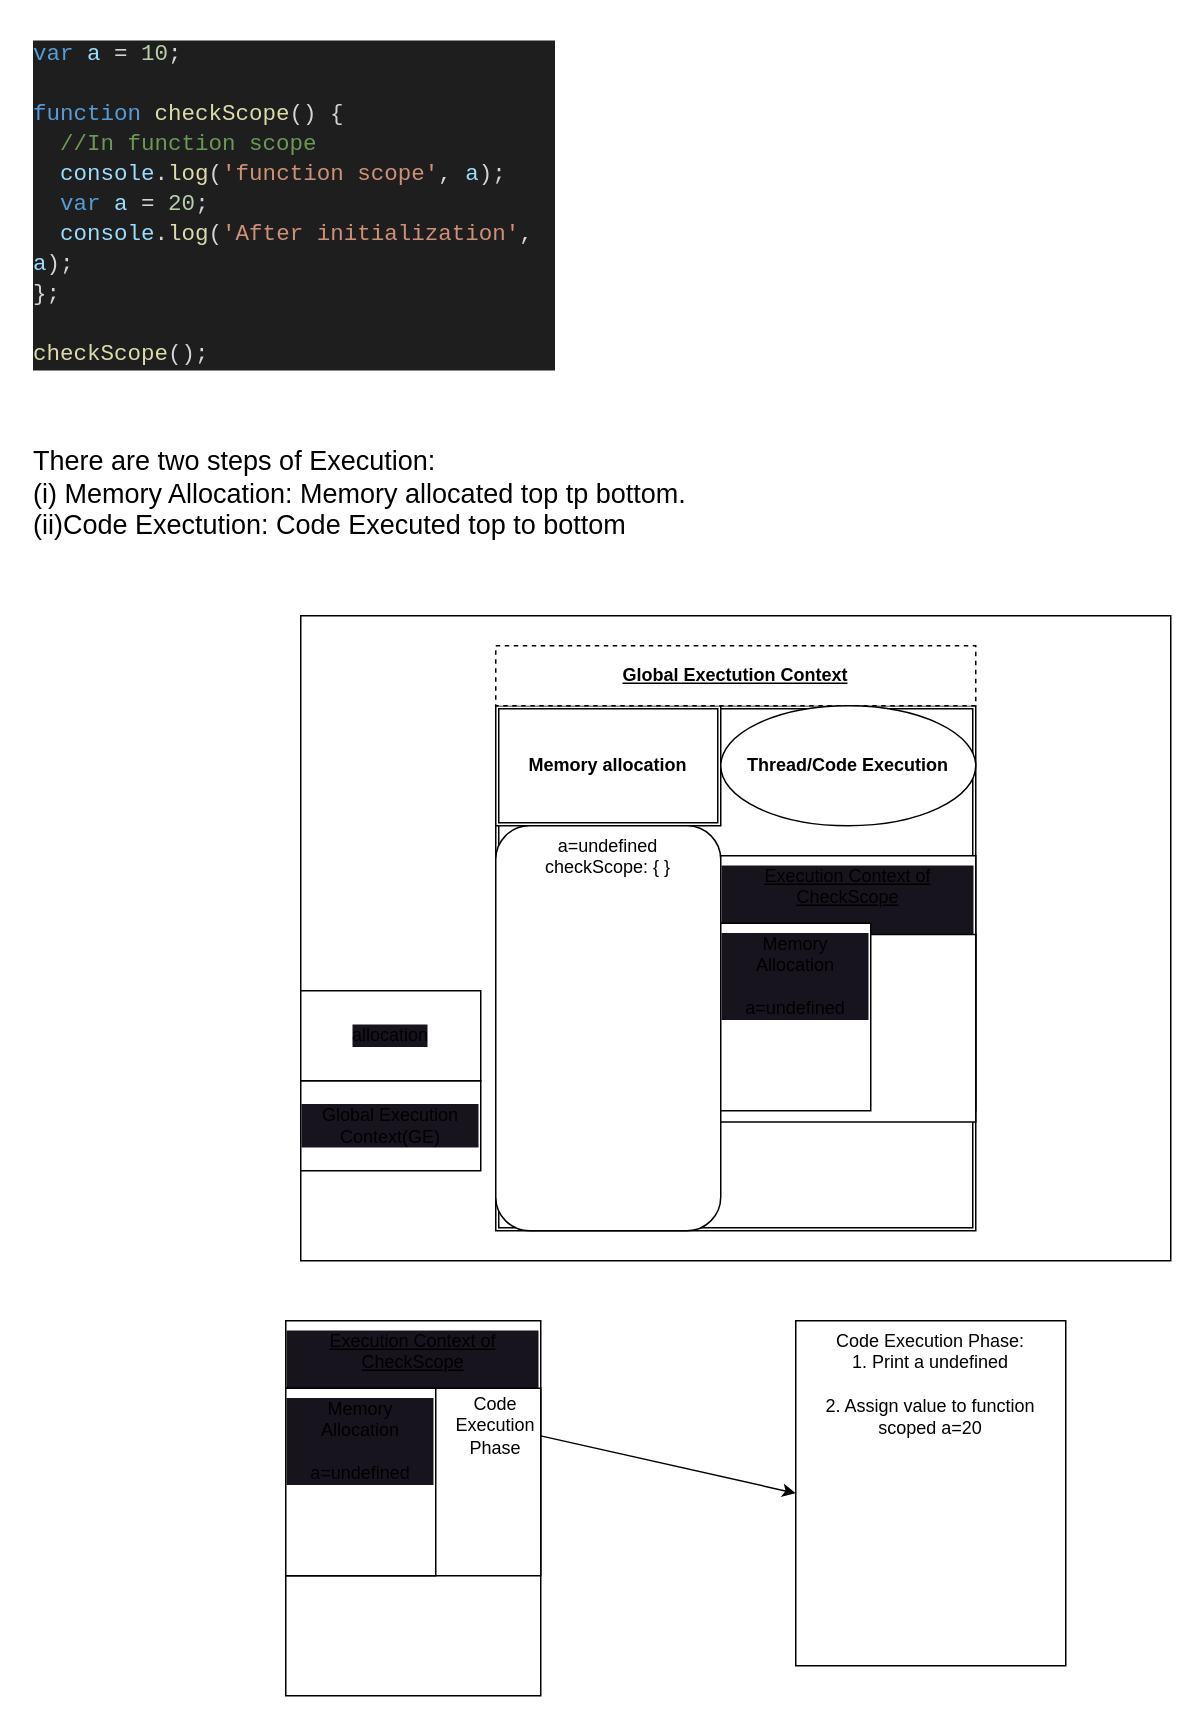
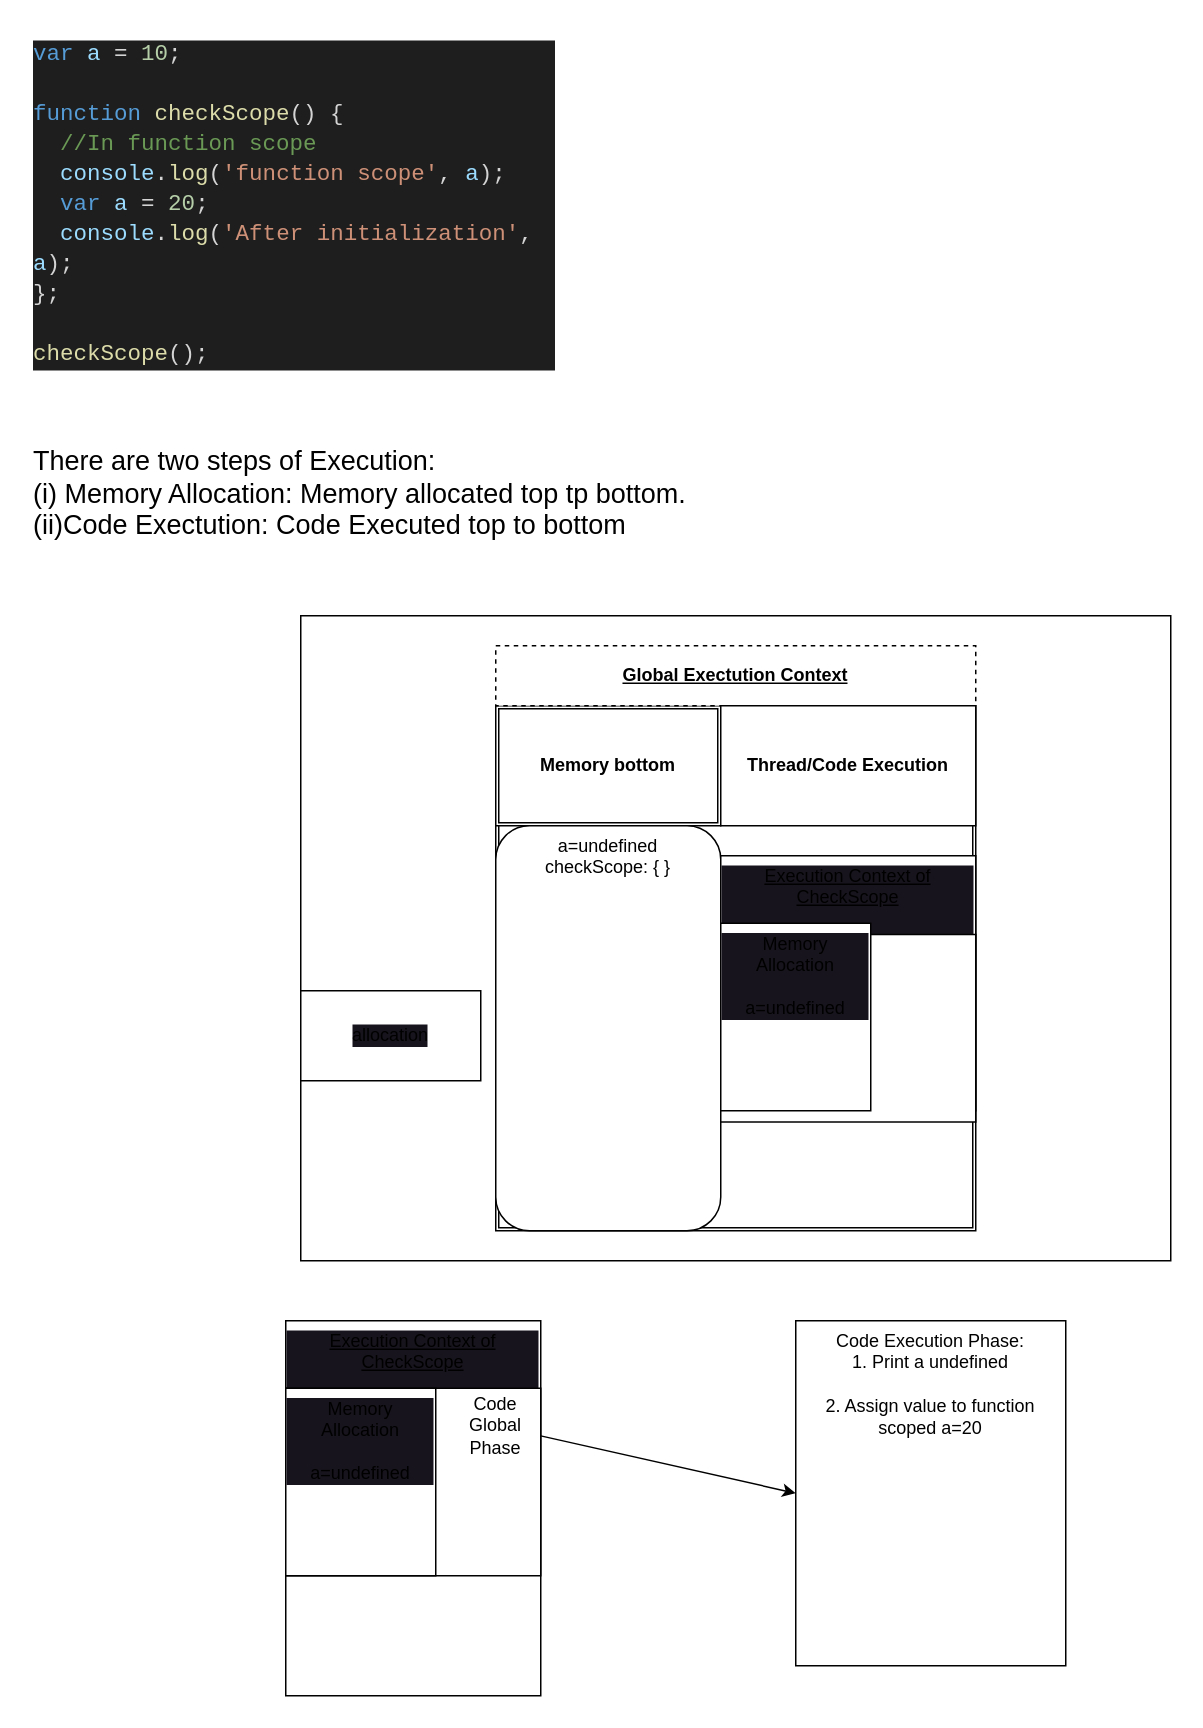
  <mxCell id="0" />
  <mxCell id="1" parent="0" />
  <mxCell id="2" value="" style="rounded=0;whiteSpace=wrap;html=1;verticalAlign=top;movable=0;resizable=0;rotatable=0;deletable=0;editable=0;connectable=0;" parent="1" vertex="1"><mxGeometry x="200" y="410" width="580" height="430" as="geometry" /></mxCell>
  <mxCell id="3" value="&lt;div style=&quot;color: rgb(212, 212, 212); background-color: rgb(30, 30, 30); font-family: Consolas, &amp;quot;Courier New&amp;quot;, monospace; font-weight: normal; font-size: 15px; line-height: 20px;&quot;&gt;&lt;div&gt;&lt;span style=&quot;color: #569cd6;&quot;&gt;var&lt;/span&gt;&lt;span style=&quot;color: #d4d4d4;&quot;&gt; &lt;/span&gt;&lt;span style=&quot;color: #9cdcfe;&quot;&gt;a&lt;/span&gt;&lt;span style=&quot;color: #d4d4d4;&quot;&gt; = &lt;/span&gt;&lt;span style=&quot;color: #b5cea8;&quot;&gt;10&lt;/span&gt;&lt;span style=&quot;color: #d4d4d4;&quot;&gt;;&lt;/span&gt;&lt;/div&gt;&lt;br&gt;&lt;div&gt;&lt;span style=&quot;color: #569cd6;&quot;&gt;function&lt;/span&gt;&lt;span style=&quot;color: #d4d4d4;&quot;&gt; &lt;/span&gt;&lt;span style=&quot;color: #dcdcaa;&quot;&gt;checkScope&lt;/span&gt;&lt;span style=&quot;color: #d4d4d4;&quot;&gt;() {&lt;/span&gt;&lt;/div&gt;&lt;div&gt;&lt;span style=&quot;color: #d4d4d4;&quot;&gt;&amp;nbsp; &lt;/span&gt;&lt;span style=&quot;color: #6a9955;&quot;&gt;//In function scope&lt;/span&gt;&lt;/div&gt;&lt;div&gt;&lt;span style=&quot;color: #d4d4d4;&quot;&gt;&amp;nbsp; &lt;/span&gt;&lt;span style=&quot;color: #9cdcfe;&quot;&gt;console&lt;/span&gt;&lt;span style=&quot;color: #d4d4d4;&quot;&gt;.&lt;/span&gt;&lt;span style=&quot;color: #dcdcaa;&quot;&gt;log&lt;/span&gt;&lt;span style=&quot;color: #d4d4d4;&quot;&gt;(&lt;/span&gt;&lt;span style=&quot;color: #ce9178;&quot;&gt;'function scope'&lt;/span&gt;&lt;span style=&quot;color: #d4d4d4;&quot;&gt;, &lt;/span&gt;&lt;span style=&quot;color: #9cdcfe;&quot;&gt;a&lt;/span&gt;&lt;span style=&quot;color: #d4d4d4;&quot;&gt;);&lt;/span&gt;&lt;/div&gt;&lt;div&gt;&lt;span style=&quot;color: #d4d4d4;&quot;&gt;&amp;nbsp; &lt;/span&gt;&lt;span style=&quot;color: #569cd6;&quot;&gt;var&lt;/span&gt;&lt;span style=&quot;color: #d4d4d4;&quot;&gt; &lt;/span&gt;&lt;span style=&quot;color: #9cdcfe;&quot;&gt;a&lt;/span&gt;&lt;span style=&quot;color: #d4d4d4;&quot;&gt; = &lt;/span&gt;&lt;span style=&quot;color: #b5cea8;&quot;&gt;20&lt;/span&gt;&lt;span style=&quot;color: #d4d4d4;&quot;&gt;;&lt;/span&gt;&lt;/div&gt;&lt;div&gt;&lt;span style=&quot;color: #d4d4d4;&quot;&gt;&amp;nbsp; &lt;/span&gt;&lt;span style=&quot;color: #9cdcfe;&quot;&gt;console&lt;/span&gt;&lt;span style=&quot;color: #d4d4d4;&quot;&gt;.&lt;/span&gt;&lt;span style=&quot;color: #dcdcaa;&quot;&gt;log&lt;/span&gt;&lt;span style=&quot;color: #d4d4d4;&quot;&gt;(&lt;/span&gt;&lt;span style=&quot;color: #ce9178;&quot;&gt;'After initialization'&lt;/span&gt;&lt;span style=&quot;color: #d4d4d4;&quot;&gt;, &lt;/span&gt;&lt;span style=&quot;color: #9cdcfe;&quot;&gt;a&lt;/span&gt;&lt;span style=&quot;color: #d4d4d4;&quot;&gt;);&lt;/span&gt;&lt;/div&gt;&lt;div&gt;&lt;span style=&quot;color: #d4d4d4;&quot;&gt;};&lt;/span&gt;&lt;/div&gt;&lt;br&gt;&lt;div&gt;&lt;span style=&quot;color: #dcdcaa;&quot;&gt;checkScope&lt;/span&gt;&lt;span style=&quot;color: #d4d4d4;&quot;&gt;();&lt;/span&gt;&lt;/div&gt;&lt;/div&gt;" style="text;whiteSpace=wrap;html=1;" parent="1" vertex="1"><mxGeometry y="20" width="350" height="170" as="geometry" x="20" /></mxCell>
  <mxCell id="4" value="" style="shape=ext;double=1;rounded=0;whiteSpace=wrap;html=1;" parent="1" vertex="1"><mxGeometry x="330" y="470" width="320" height="350" as="geometry" /></mxCell>
  <mxCell id="5" value="" style="edgeStyle=none;html=1;" parent="1" source="6" target="20" edge="1"><mxGeometry relative="1" as="geometry" /></mxCell>
- <mxCell id="6" value="&lt;b&gt;Memory allocation&lt;/b&gt;" style="shape=ext;double=1;rounded=0;whiteSpace=wrap;html=1;" parent="1" vertex="1"><mxGeometry x="330" y="470" width="150" height="80" as="geometry" /></mxCell>
+ <mxCell id="6" value="&lt;b&gt;Memory bottom&lt;/b&gt;" style="shape=ext;double=1;rounded=0;whiteSpace=wrap;html=1;" parent="1" vertex="1"><mxGeometry x="330" y="470" width="150" height="80" as="geometry" /></mxCell>
  <mxCell id="7" value="a=undefined&lt;br&gt;checkScope: { }" style="html=1;whiteSpace=wrap;verticalAlign=top;rounded=1;" parent="1" vertex="1"><mxGeometry x="330" y="550" width="150" height="270" as="geometry" /></mxCell>
  <mxCell id="8" value="&lt;u&gt;Execution Context of CheckScope&lt;br&gt;&lt;br&gt;&lt;br&gt;&lt;/u&gt;" style="rounded=0;whiteSpace=wrap;html=1;labelBackgroundColor=#18141D;verticalAlign=top;" parent="1" vertex="1"><mxGeometry x="480" y="570" width="170" height="170" as="geometry" /></mxCell>
  <mxCell id="9" value="" style="rounded=0;whiteSpace=wrap;html=1;labelBackgroundColor=#18141D;" parent="1" vertex="1"><mxGeometry x="480" y="622.5" width="170" height="125" as="geometry" /></mxCell>
  <mxCell id="10" value="Memory Allocation&lt;br&gt;&lt;br&gt;a=undefined" style="rounded=0;whiteSpace=wrap;html=1;labelBackgroundColor=#18141D;verticalAlign=top;" parent="1" vertex="1"><mxGeometry x="480" y="615" width="100" height="125" as="geometry" /></mxCell>
- <mxCell id="11" value="Global Execution Context(GE)" style="rounded=0;whiteSpace=wrap;html=1;labelBackgroundColor=#18141D;" parent="1" vertex="1"><mxGeometry x="200" y="720" width="120" height="60" as="geometry" /></mxCell>
  <mxCell id="12" value="allocation" style="rounded=0;whiteSpace=wrap;html=1;labelBackgroundColor=#18141D;" parent="1" vertex="1"><mxGeometry x="200" y="660" width="120" height="60" as="geometry" /></mxCell>
  <mxCell id="13" value="&lt;u&gt;Execution Context of CheckScope&lt;br&gt;&lt;br&gt;&lt;br&gt;&lt;/u&gt;" style="rounded=0;whiteSpace=wrap;html=1;labelBackgroundColor=#18141D;verticalAlign=top;" parent="1" vertex="1"><mxGeometry x="190" y="880" width="170" height="250" as="geometry" /></mxCell>
  <mxCell id="14" value="" style="rounded=0;whiteSpace=wrap;html=1;labelBackgroundColor=#18141D;" parent="1" vertex="1"><mxGeometry x="190" y="925" width="170" height="125" as="geometry" /></mxCell>
  <mxCell id="15" value="Memory Allocation&lt;br&gt;&lt;br&gt;a=undefined" style="rounded=0;whiteSpace=wrap;html=1;labelBackgroundColor=#18141D;verticalAlign=top;" parent="1" vertex="1"><mxGeometry x="190" y="925" width="100" height="125" as="geometry" /></mxCell>
  <mxCell id="16" value="Code Execution Phase:&lt;br&gt;1. Print a undefined&lt;br&gt;&lt;br&gt;2. Assign value to function scoped a=20" style="rounded=0;whiteSpace=wrap;html=1;verticalAlign=top;" parent="1" vertex="1"><mxGeometry x="530" y="880" width="180" height="230" as="geometry" /></mxCell>
  <mxCell id="17" style="edgeStyle=none;html=1;entryX=0;entryY=0.5;entryDx=0;entryDy=0;" parent="1" source="18" target="16" edge="1"><mxGeometry relative="1" as="geometry" /></mxCell>
- <mxCell id="18" value="Code Execution Phase" style="text;html=1;strokeColor=none;fillColor=none;align=center;verticalAlign=middle;whiteSpace=wrap;rounded=0;" parent="1" vertex="1"><mxGeometry x="300" y="935" width="60" height="30" as="geometry" /></mxCell>
+ <mxCell id="18" value="Code Global Phase" style="text;html=1;strokeColor=none;fillColor=none;align=center;verticalAlign=middle;whiteSpace=wrap;rounded=0;" parent="1" vertex="1"><mxGeometry x="300" y="935" width="60" height="30" as="geometry" /></mxCell>
  <mxCell id="19" value="&lt;b&gt;&lt;u&gt;Global Exectution Context&lt;/u&gt;&lt;/b&gt;" style="rounded=0;whiteSpace=wrap;html=1;dashed=1;" vertex="1" parent="1"><mxGeometry x="330" y="430" width="320" height="40" as="geometry" /></mxCell>
- <mxCell id="20" value="&lt;b&gt;Thread/Code Execution&lt;/b&gt;" style="ellipse;whiteSpace=wrap;html=1;" vertex="1" parent="1"><mxGeometry x="480" y="470" width="170" height="80" as="geometry" /></mxCell>
+ <mxCell id="20" value="&lt;b&gt;Thread/Code Execution&lt;/b&gt;" style="rounded=0;whiteSpace=wrap;html=1;" vertex="1" parent="1"><mxGeometry x="480" y="470" width="170" height="80" as="geometry" /></mxCell>
  <mxCell id="21" value="&lt;font style=&quot;font-size: 18px;&quot;&gt;There are two steps of Execution:&lt;br&gt;(i) Memory Allocation: Memory allocated top tp bottom.&lt;br&gt;(ii)Code Exectution: Code Executed top to bottom&lt;br&gt;&lt;br&gt;&lt;br&gt;&lt;/font&gt;" style="text;html=1;strokeColor=none;fillColor=none;align=left;verticalAlign=top;whiteSpace=wrap;rounded=0;" vertex="1" parent="1"><mxGeometry y="290" width="500" height="100" as="geometry" x="20" /></mxCell>
